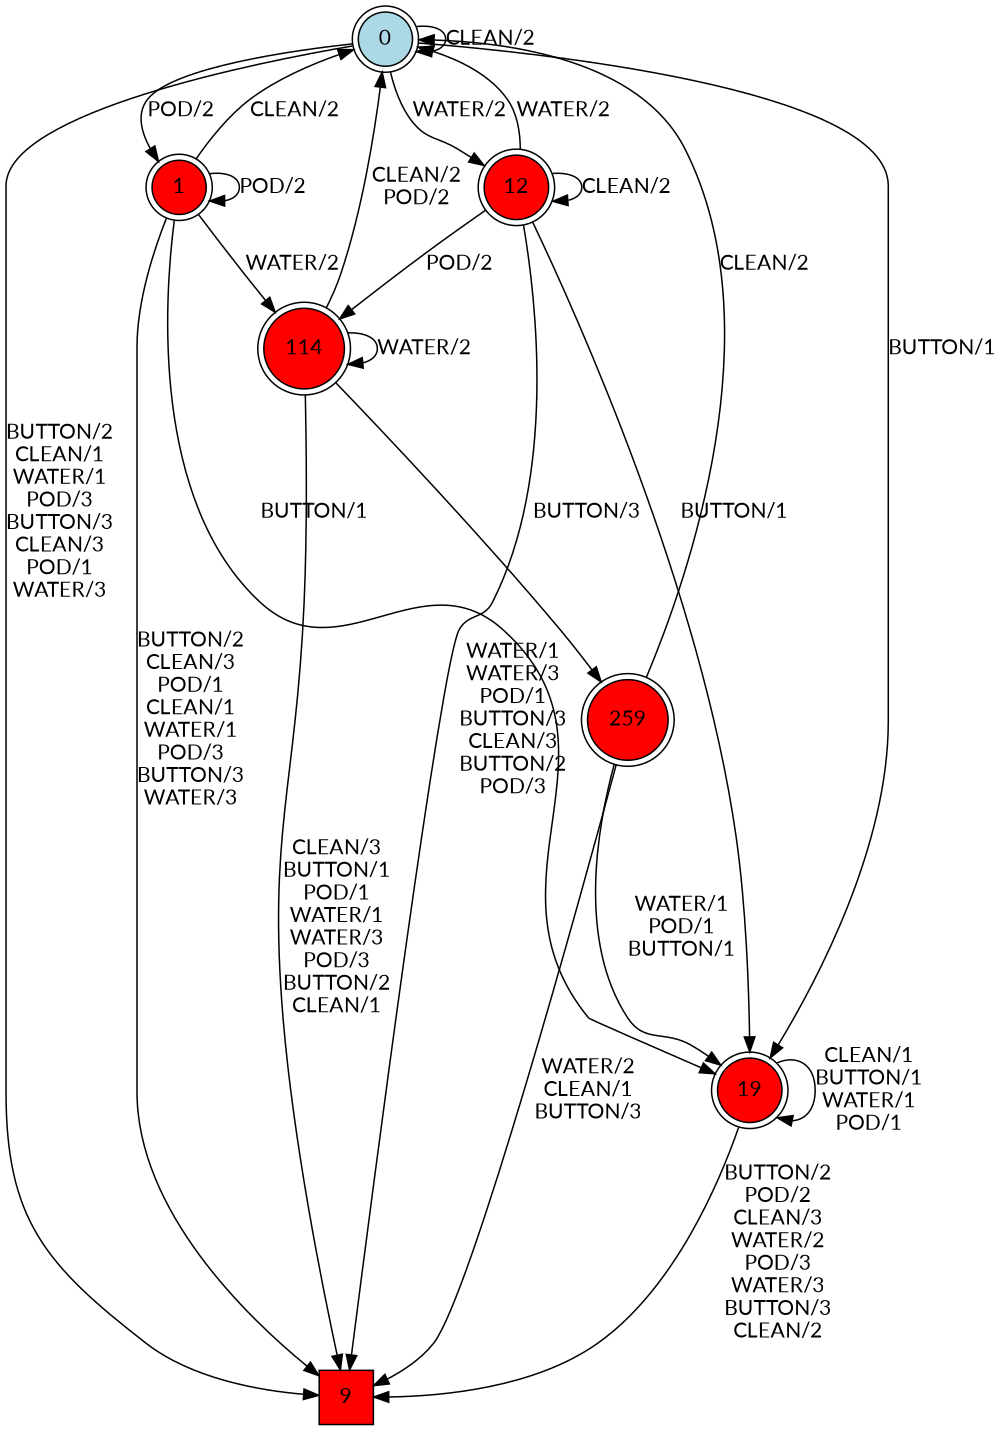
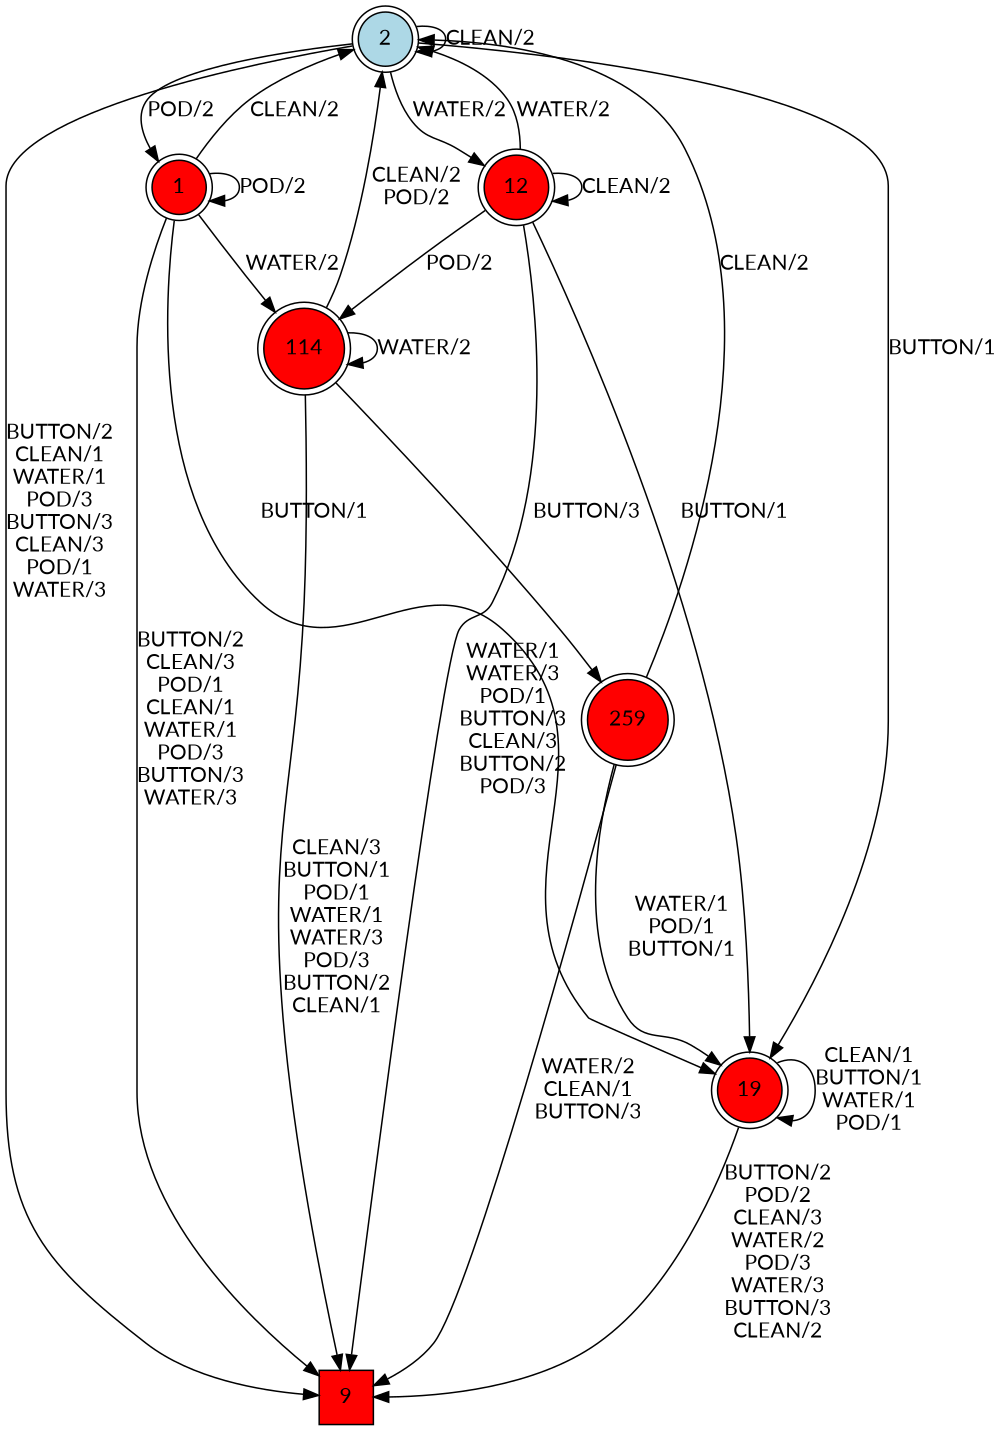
  digraph {
    rankdir=TB
    fontname=Lato
    node [fillcolor=red shape=doublecircle style=filled fontname=Lato]
    edge [fontname=Lato]
-   0 [fillcolor=lightblue isInitial=True]
+   0 [fillcolor=lightblue isInitial=True label=2]
    1
    9 [shape=square]
    12
    19
    114
    259
    0 -> 0 [label="CLEAN/2"]
    0 -> 1 [label="POD/2"]
    0 -> 9 [label="BUTTON/2\nCLEAN/1\nWATER/1\nPOD/3\nBUTTON/3\nCLEAN/3\nPOD/1\nWATER/3"]
    0 -> 12 [label="WATER/2"]
    0 -> 19 [label="BUTTON/1"]
    1 -> 0 [label="CLEAN/2"]
    1 -> 1 [label="POD/2"]
    1 -> 9 [label="BUTTON/2\nCLEAN/3\nPOD/1\nCLEAN/1\nWATER/1\nPOD/3\nBUTTON/3\nWATER/3"]
    1 -> 19 [label="BUTTON/1"]
    1 -> 114 [label="WATER/2"]
    12 -> 0 [label="WATER/2"]
    12 -> 9 [label="WATER/1\nWATER/3\nPOD/1\nBUTTON/3\nCLEAN/3\nBUTTON/2\nPOD/3"]
    12 -> 12 [label="CLEAN/2"]
    12 -> 19 [label="BUTTON/1"]
    12 -> 114 [label="POD/2"]
    19 -> 9 [label="BUTTON/2\nPOD/2\nCLEAN/3\nWATER/2\nPOD/3\nWATER/3\nBUTTON/3\nCLEAN/2"]
    19 -> 19 [label="CLEAN/1\nBUTTON/1\nWATER/1\nPOD/1"]
    114 -> 0 [label="CLEAN/2\nPOD/2"]
    114 -> 9 [label="CLEAN/3\nBUTTON/1\nPOD/1\nWATER/1\nWATER/3\nPOD/3\nBUTTON/2\nCLEAN/1"]
    114 -> 114 [label="WATER/2"]
    114 -> 259 [label="BUTTON/3"]
    259 -> 0 [label="CLEAN/2"]
    259 -> 9 [label="WATER/2\nCLEAN/1\nBUTTON/3"]
    259 -> 19 [label="WATER/1\nPOD/1\nBUTTON/1"]
  }
